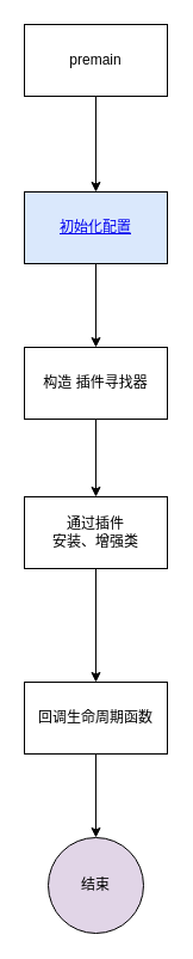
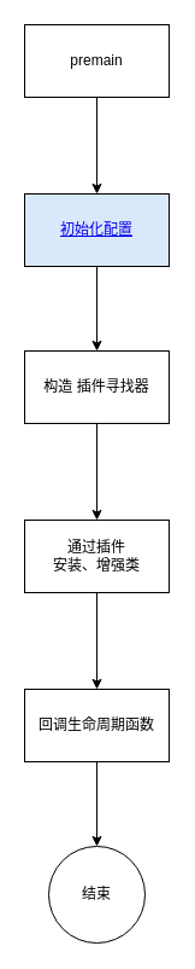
  <mxCell id="0" />
  <mxCell id="1" parent="0" />
  <mxCell id="2" value="" style="edgeStyle=orthogonalEdgeStyle;rounded=0;orthogonalLoop=1;jettySize=auto;html=1;" edge="1" parent="1" source="3" target="5"><mxGeometry relative="1" as="geometry" /></mxCell>
  <mxCell id="3" value="premain" style="rounded=0;whiteSpace=wrap;html=1;" vertex="1" parent="1"><mxGeometry x="20" y="20" width="120" height="60" as="geometry" /></mxCell>
  <mxCell id="4" style="edgeStyle=orthogonalEdgeStyle;rounded=0;orthogonalLoop=1;jettySize=auto;html=1;entryX=0.5;entryY=0;entryDx=0;entryDy=0;" edge="1" parent="1" source="5" target="7"><mxGeometry relative="1" as="geometry" /></mxCell>
  <mxCell id="5" value="&lt;a href=&quot;.1.1.skywalking-agent 初始化配置.drawio&quot;&gt;初始化配置&lt;/a&gt;" style="whiteSpace=wrap;html=1;rounded=0;fillColor=#dae8fc;" vertex="1" parent="1"><mxGeometry x="20" y="160" width="120" height="60" as="geometry" /></mxCell>
  <mxCell id="6" value="" style="edgeStyle=orthogonalEdgeStyle;rounded=0;orthogonalLoop=1;jettySize=auto;html=1;" edge="1" parent="1" source="7" target="9"><mxGeometry relative="1" as="geometry" /></mxCell>
  <mxCell id="7" value="构造 插件寻找器" style="whiteSpace=wrap;html=1;rounded=0;" vertex="1" parent="1"><mxGeometry x="20" y="290" width="120" height="60" as="geometry" /></mxCell>
  <mxCell id="8" value="" style="edgeStyle=orthogonalEdgeStyle;rounded=0;orthogonalLoop=1;jettySize=auto;html=1;" edge="1" parent="1" source="9" target="11"><mxGeometry relative="1" as="geometry" /></mxCell>
- <mxCell id="9" value="通过插件&lt;div&gt;安装、增强类&lt;/div&gt;" style="whiteSpace=wrap;html=1;rounded=0;" vertex="1" parent="1"><mxGeometry x="20" y="415" width="120" height="60" as="geometry" /></mxCell>
+ <mxCell id="9" value="通过插件&lt;div&gt;安装、增强类&lt;/div&gt;" style="whiteSpace=wrap;html=1;rounded=0;" vertex="1" parent="1"><mxGeometry x="20" y="430" width="120" height="60" as="geometry" /></mxCell>
  <mxCell id="10" value="" style="edgeStyle=orthogonalEdgeStyle;rounded=0;orthogonalLoop=1;jettySize=auto;html=1;" edge="1" parent="1" source="11" target="12"><mxGeometry relative="1" as="geometry" /></mxCell>
  <mxCell id="11" value="回调生命周期函数" style="whiteSpace=wrap;html=1;rounded=0;" vertex="1" parent="1"><mxGeometry x="20" y="570" width="120" height="60" as="geometry" /></mxCell>
- <mxCell id="12" value="结束" style="ellipse;whiteSpace=wrap;html=1;rounded=0;fillColor=#e1d5e7;" vertex="1" parent="1"><mxGeometry x="40" y="700" width="80" height="80" as="geometry" /></mxCell>
+ <mxCell id="12" value="结束" style="ellipse;whiteSpace=wrap;html=1;rounded=0;" vertex="1" parent="1"><mxGeometry x="40" y="700" width="80" height="80" as="geometry" /></mxCell>
